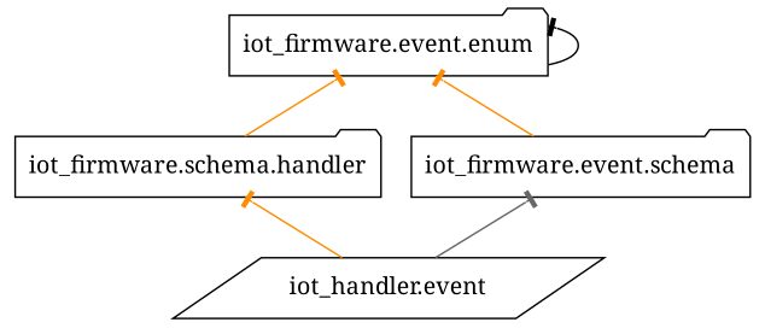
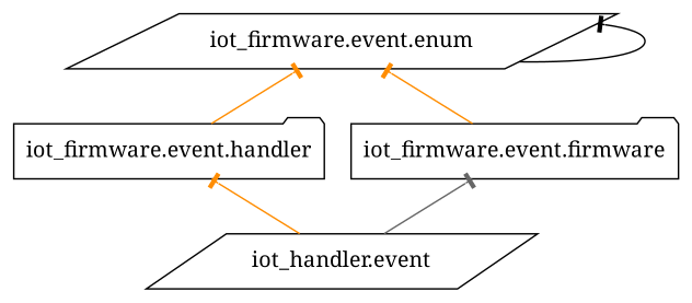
  digraph {
    fontname="Noto Serif"
    rankdir=BT
    node [color=black fontname="Noto Serif" shape=parallelogram style=solid]
    edge [arrowhead=tee arrowtail=none color=darkorange fontname="Noto Serif"]
    n1 [label="iot_handler.event"]
-   n2 [label="iot_firmware.schema.handler" shape=folder]
-   n3 [label="iot_firmware.event.schema" shape=folder]
-   n4 [label="iot_firmware.event.enum" shape=folder]
+   n2 [label="iot_firmware.event.handler" shape=folder]
+   n3 [label="iot_firmware.event.firmware" shape=folder]
+   n4 [label="iot_firmware.event.enum"]
    n1 -> n2
    n1 -> n3 [color=gray40]
    n2 -> n4
    n3 -> n4
    n4 -> n4 [color=black]
  }
